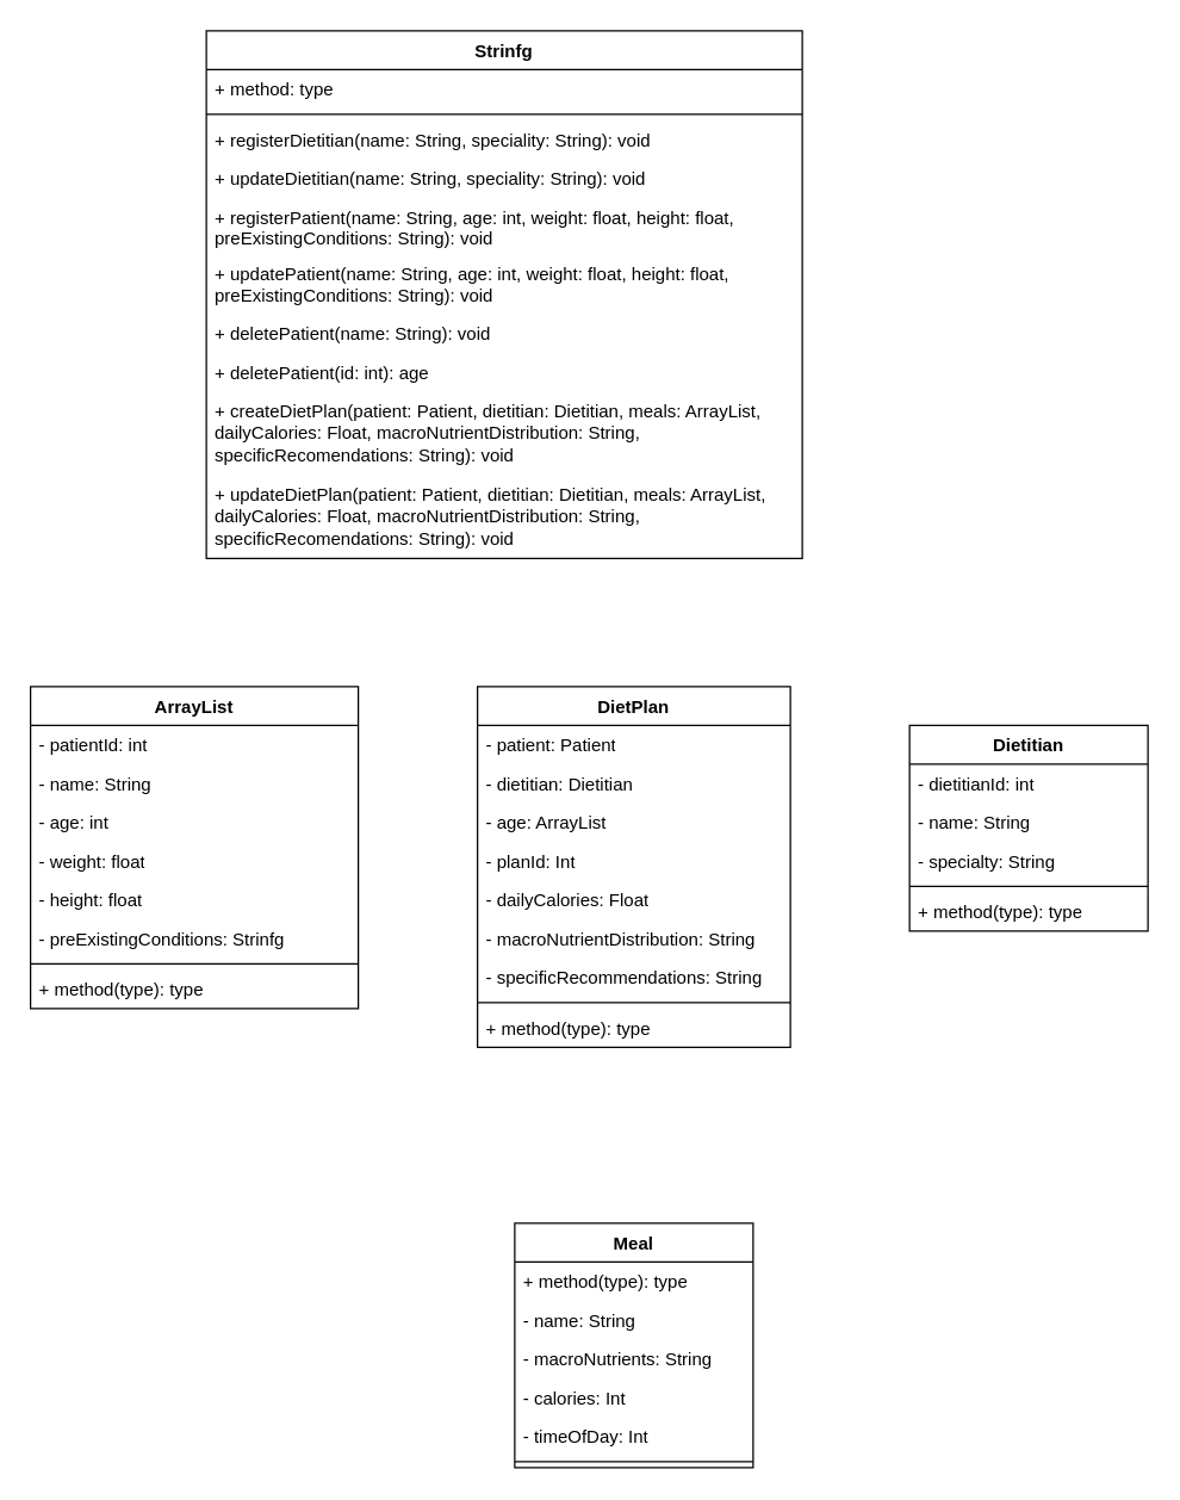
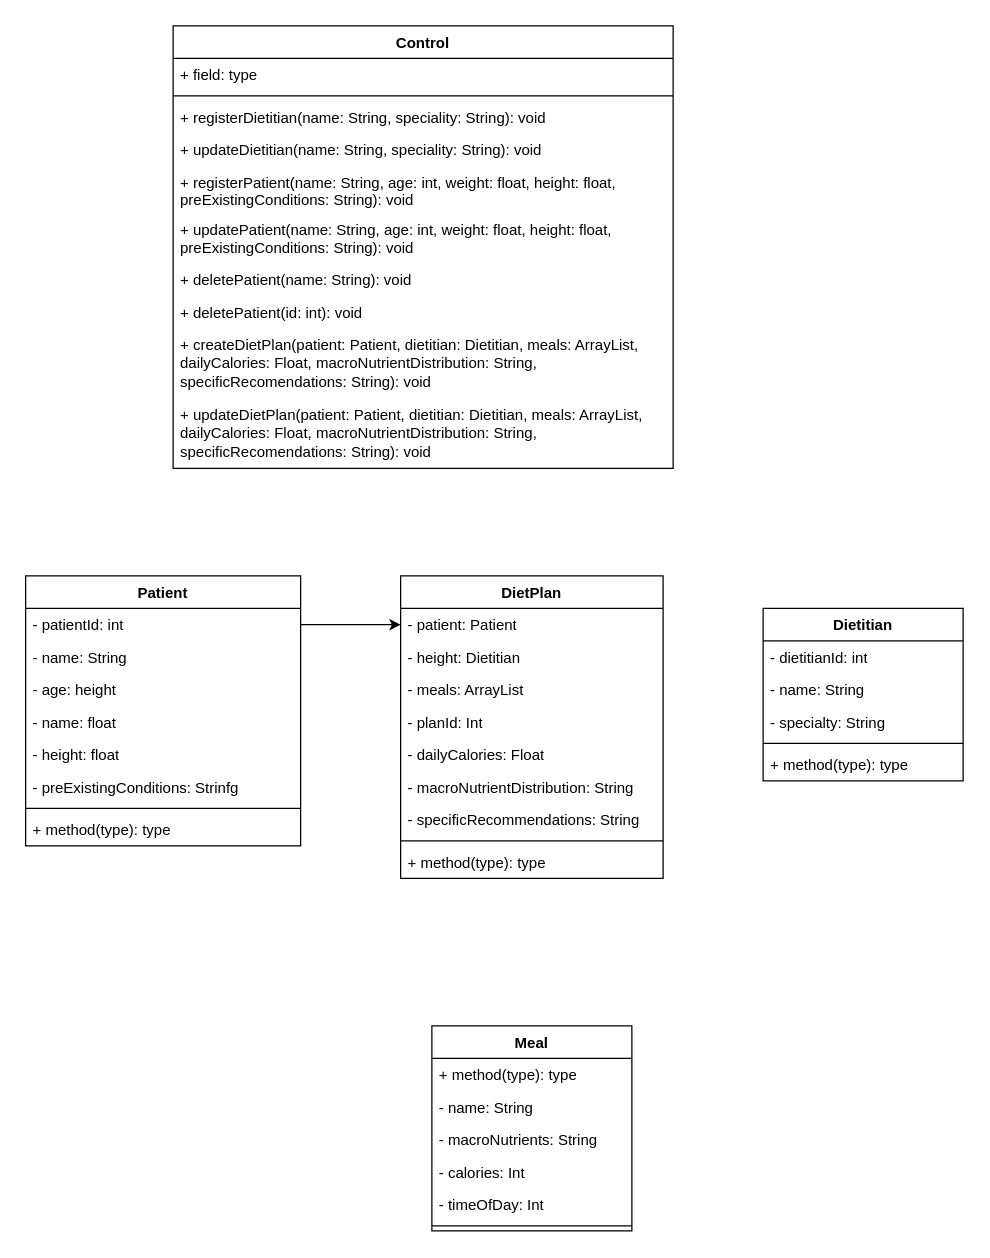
  <mxCell id="0" />
  <mxCell id="1" parent="0" />
- <mxCell id="2" value="ArrayList" style="swimlane;fontStyle=1;align=center;verticalAlign=top;childLayout=stackLayout;horizontal=1;startSize=26;horizontalStack=0;resizeParent=1;resizeParentMax=0;resizeLast=0;collapsible=1;marginBottom=0;whiteSpace=wrap;html=1;" parent="1" vertex="1"><mxGeometry x="20" y="460" width="220" height="216" as="geometry" /></mxCell>
+ <mxCell id="2" value="Patient" style="swimlane;fontStyle=1;align=center;verticalAlign=top;childLayout=stackLayout;horizontal=1;startSize=26;horizontalStack=0;resizeParent=1;resizeParentMax=0;resizeLast=0;collapsible=1;marginBottom=0;whiteSpace=wrap;html=1;" parent="1" vertex="1"><mxGeometry x="20" y="460" width="220" height="216" as="geometry" /></mxCell>
  <mxCell id="3" value="- patientId: int" style="text;strokeColor=none;fillColor=none;align=left;verticalAlign=top;spacingLeft=4;spacingRight=4;overflow=hidden;rotatable=0;points=[[0,0.5],[1,0.5]];portConstraint=eastwest;whiteSpace=wrap;html=1;" parent="2" vertex="1"><mxGeometry y="26" width="220" height="26" as="geometry" /></mxCell>
  <mxCell id="4" value="- name: String" style="text;strokeColor=none;fillColor=none;align=left;verticalAlign=top;spacingLeft=4;spacingRight=4;overflow=hidden;rotatable=0;points=[[0,0.5],[1,0.5]];portConstraint=eastwest;whiteSpace=wrap;html=1;" parent="2" vertex="1"><mxGeometry y="52" width="220" height="26" as="geometry" /></mxCell>
- <mxCell id="5" value="- age: int" style="text;strokeColor=none;fillColor=none;align=left;verticalAlign=top;spacingLeft=4;spacingRight=4;overflow=hidden;rotatable=0;points=[[0,0.5],[1,0.5]];portConstraint=eastwest;whiteSpace=wrap;html=1;" parent="2" vertex="1"><mxGeometry y="78" width="220" height="26" as="geometry" /></mxCell>
- <mxCell id="6" value="- weight: float" style="text;strokeColor=none;fillColor=none;align=left;verticalAlign=top;spacingLeft=4;spacingRight=4;overflow=hidden;rotatable=0;points=[[0,0.5],[1,0.5]];portConstraint=eastwest;whiteSpace=wrap;html=1;" parent="2" vertex="1"><mxGeometry y="104" width="220" height="26" as="geometry" /></mxCell>
+ <mxCell id="5" value="- age: height" style="text;strokeColor=none;fillColor=none;align=left;verticalAlign=top;spacingLeft=4;spacingRight=4;overflow=hidden;rotatable=0;points=[[0,0.5],[1,0.5]];portConstraint=eastwest;whiteSpace=wrap;html=1;" parent="2" vertex="1"><mxGeometry y="78" width="220" height="26" as="geometry" /></mxCell>
+ <mxCell id="6" value="- name: float" style="text;strokeColor=none;fillColor=none;align=left;verticalAlign=top;spacingLeft=4;spacingRight=4;overflow=hidden;rotatable=0;points=[[0,0.5],[1,0.5]];portConstraint=eastwest;whiteSpace=wrap;html=1;" parent="2" vertex="1"><mxGeometry y="104" width="220" height="26" as="geometry" /></mxCell>
  <mxCell id="7" value="- height: float" style="text;strokeColor=none;fillColor=none;align=left;verticalAlign=top;spacingLeft=4;spacingRight=4;overflow=hidden;rotatable=0;points=[[0,0.5],[1,0.5]];portConstraint=eastwest;whiteSpace=wrap;html=1;" parent="2" vertex="1"><mxGeometry y="130" width="220" height="26" as="geometry" /></mxCell>
  <mxCell id="8" value="- preExistingConditions: Strinfg" style="text;strokeColor=none;fillColor=none;align=left;verticalAlign=top;spacingLeft=4;spacingRight=4;overflow=hidden;rotatable=0;points=[[0,0.5],[1,0.5]];portConstraint=eastwest;whiteSpace=wrap;html=1;" parent="2" vertex="1"><mxGeometry y="156" width="220" height="26" as="geometry" /></mxCell>
  <mxCell id="9" value="" style="line;strokeWidth=1;fillColor=none;align=left;verticalAlign=middle;spacingTop=-1;spacingLeft=3;spacingRight=3;rotatable=0;labelPosition=right;points=[];portConstraint=eastwest;strokeColor=inherit;" parent="2" vertex="1"><mxGeometry y="182" width="220" height="8" as="geometry" /></mxCell>
  <mxCell id="10" value="+ method(type): type" style="text;strokeColor=none;fillColor=none;align=left;verticalAlign=top;spacingLeft=4;spacingRight=4;overflow=hidden;rotatable=0;points=[[0,0.5],[1,0.5]];portConstraint=eastwest;whiteSpace=wrap;html=1;" parent="2" vertex="1"><mxGeometry y="190" width="220" height="26" as="geometry" /></mxCell>
  <mxCell id="11" value="Dietitian" style="swimlane;fontStyle=1;align=center;verticalAlign=top;childLayout=stackLayout;horizontal=1;startSize=26;horizontalStack=0;resizeParent=1;resizeParentMax=0;resizeLast=0;collapsible=1;marginBottom=0;whiteSpace=wrap;html=1;" parent="1" vertex="1"><mxGeometry x="610" y="486" width="160" height="138" as="geometry" /></mxCell>
  <mxCell id="12" value="- dietitianId: int" style="text;strokeColor=none;fillColor=none;align=left;verticalAlign=top;spacingLeft=4;spacingRight=4;overflow=hidden;rotatable=0;points=[[0,0.5],[1,0.5]];portConstraint=eastwest;whiteSpace=wrap;html=1;" parent="11" vertex="1"><mxGeometry y="26" width="160" height="26" as="geometry" /></mxCell>
  <mxCell id="13" value="- name: String" style="text;strokeColor=none;fillColor=none;align=left;verticalAlign=top;spacingLeft=4;spacingRight=4;overflow=hidden;rotatable=0;points=[[0,0.5],[1,0.5]];portConstraint=eastwest;whiteSpace=wrap;html=1;" parent="11" vertex="1"><mxGeometry y="52" width="160" height="26" as="geometry" /></mxCell>
  <mxCell id="14" value="- specialty: String" style="text;strokeColor=none;fillColor=none;align=left;verticalAlign=top;spacingLeft=4;spacingRight=4;overflow=hidden;rotatable=0;points=[[0,0.5],[1,0.5]];portConstraint=eastwest;whiteSpace=wrap;html=1;" parent="11" vertex="1"><mxGeometry y="78" width="160" height="26" as="geometry" /></mxCell>
  <mxCell id="15" value="" style="line;strokeWidth=1;fillColor=none;align=left;verticalAlign=middle;spacingTop=-1;spacingLeft=3;spacingRight=3;rotatable=0;labelPosition=right;points=[];portConstraint=eastwest;strokeColor=inherit;" parent="11" vertex="1"><mxGeometry y="104" width="160" height="8" as="geometry" /></mxCell>
  <mxCell id="16" value="+ method(type): type" style="text;strokeColor=none;fillColor=none;align=left;verticalAlign=top;spacingLeft=4;spacingRight=4;overflow=hidden;rotatable=0;points=[[0,0.5],[1,0.5]];portConstraint=eastwest;whiteSpace=wrap;html=1;" parent="11" vertex="1"><mxGeometry y="112" width="160" height="26" as="geometry" /></mxCell>
  <mxCell id="17" value="DietPlan" style="swimlane;fontStyle=1;align=center;verticalAlign=top;childLayout=stackLayout;horizontal=1;startSize=26;horizontalStack=0;resizeParent=1;resizeParentMax=0;resizeLast=0;collapsible=1;marginBottom=0;whiteSpace=wrap;html=1;" parent="1" vertex="1"><mxGeometry x="320" y="460" width="210" height="242" as="geometry" /></mxCell>
  <mxCell id="18" value="- patient: Patient" style="text;strokeColor=none;fillColor=none;align=left;verticalAlign=top;spacingLeft=4;spacingRight=4;overflow=hidden;rotatable=0;points=[[0,0.5],[1,0.5]];portConstraint=eastwest;whiteSpace=wrap;html=1;" parent="17" vertex="1"><mxGeometry y="26" width="210" height="26" as="geometry" /></mxCell>
- <mxCell id="19" value="- dietitian: Dietitian" style="text;strokeColor=none;fillColor=none;align=left;verticalAlign=top;spacingLeft=4;spacingRight=4;overflow=hidden;rotatable=0;points=[[0,0.5],[1,0.5]];portConstraint=eastwest;whiteSpace=wrap;html=1;" parent="17" vertex="1"><mxGeometry y="52" width="210" height="26" as="geometry" /></mxCell>
- <mxCell id="20" value="- age: ArrayList" style="text;strokeColor=none;fillColor=none;align=left;verticalAlign=top;spacingLeft=4;spacingRight=4;overflow=hidden;rotatable=0;points=[[0,0.5],[1,0.5]];portConstraint=eastwest;whiteSpace=wrap;html=1;" parent="17" vertex="1"><mxGeometry y="78" width="210" height="26" as="geometry" /></mxCell>
+ <mxCell id="19" value="- height: Dietitian" style="text;strokeColor=none;fillColor=none;align=left;verticalAlign=top;spacingLeft=4;spacingRight=4;overflow=hidden;rotatable=0;points=[[0,0.5],[1,0.5]];portConstraint=eastwest;whiteSpace=wrap;html=1;" parent="17" vertex="1"><mxGeometry y="52" width="210" height="26" as="geometry" /></mxCell>
+ <mxCell id="20" value="- meals: ArrayList" style="text;strokeColor=none;fillColor=none;align=left;verticalAlign=top;spacingLeft=4;spacingRight=4;overflow=hidden;rotatable=0;points=[[0,0.5],[1,0.5]];portConstraint=eastwest;whiteSpace=wrap;html=1;" parent="17" vertex="1"><mxGeometry y="78" width="210" height="26" as="geometry" /></mxCell>
  <mxCell id="21" value="- planId: Int" style="text;strokeColor=none;fillColor=none;align=left;verticalAlign=top;spacingLeft=4;spacingRight=4;overflow=hidden;rotatable=0;points=[[0,0.5],[1,0.5]];portConstraint=eastwest;whiteSpace=wrap;html=1;" parent="17" vertex="1"><mxGeometry y="104" width="210" height="26" as="geometry" /></mxCell>
  <mxCell id="22" value="- dailyCalories: Float" style="text;strokeColor=none;fillColor=none;align=left;verticalAlign=top;spacingLeft=4;spacingRight=4;overflow=hidden;rotatable=0;points=[[0,0.5],[1,0.5]];portConstraint=eastwest;whiteSpace=wrap;html=1;" parent="17" vertex="1"><mxGeometry y="130" width="210" height="26" as="geometry" /></mxCell>
  <mxCell id="23" value="- macroNutrientDistribution: String" style="text;strokeColor=none;fillColor=none;align=left;verticalAlign=top;spacingLeft=4;spacingRight=4;overflow=hidden;rotatable=0;points=[[0,0.5],[1,0.5]];portConstraint=eastwest;whiteSpace=wrap;html=1;" parent="17" vertex="1"><mxGeometry y="156" width="210" height="26" as="geometry" /></mxCell>
  <mxCell id="24" value="- specificRecommendations: String" style="text;strokeColor=none;fillColor=none;align=left;verticalAlign=top;spacingLeft=4;spacingRight=4;overflow=hidden;rotatable=0;points=[[0,0.5],[1,0.5]];portConstraint=eastwest;whiteSpace=wrap;html=1;" parent="17" vertex="1"><mxGeometry y="182" width="210" height="26" as="geometry" /></mxCell>
  <mxCell id="25" value="" style="line;strokeWidth=1;fillColor=none;align=left;verticalAlign=middle;spacingTop=-1;spacingLeft=3;spacingRight=3;rotatable=0;labelPosition=right;points=[];portConstraint=eastwest;strokeColor=inherit;" parent="17" vertex="1"><mxGeometry y="208" width="210" height="8" as="geometry" /></mxCell>
  <mxCell id="26" value="+ method(type): type" style="text;strokeColor=none;fillColor=none;align=left;verticalAlign=top;spacingLeft=4;spacingRight=4;overflow=hidden;rotatable=0;points=[[0,0.5],[1,0.5]];portConstraint=eastwest;whiteSpace=wrap;html=1;" parent="17" vertex="1"><mxGeometry y="216" width="210" height="26" as="geometry" /></mxCell>
+ <mxCell id="27" style="edgeStyle=orthogonalEdgeStyle;rounded=0;orthogonalLoop=1;jettySize=auto;html=1;" parent="1" source="3" target="18" edge="1"><mxGeometry relative="1" as="geometry" /></mxCell>
  <mxCell id="28" value="Meal" style="swimlane;fontStyle=1;align=center;verticalAlign=top;childLayout=stackLayout;horizontal=1;startSize=26;horizontalStack=0;resizeParent=1;resizeParentMax=0;resizeLast=0;collapsible=1;marginBottom=0;whiteSpace=wrap;html=1;" parent="1" vertex="1"><mxGeometry x="345" y="820" width="160" height="164" as="geometry" /></mxCell>
  <mxCell id="29" value="+ method(type): type" style="text;strokeColor=none;fillColor=none;align=left;verticalAlign=top;spacingLeft=4;spacingRight=4;overflow=hidden;rotatable=0;points=[[0,0.5],[1,0.5]];portConstraint=eastwest;whiteSpace=wrap;html=1;" parent="28" vertex="1"><mxGeometry y="26" width="160" height="26" as="geometry" /></mxCell>
  <mxCell id="30" value="- name: String" style="text;strokeColor=none;fillColor=none;align=left;verticalAlign=top;spacingLeft=4;spacingRight=4;overflow=hidden;rotatable=0;points=[[0,0.5],[1,0.5]];portConstraint=eastwest;whiteSpace=wrap;html=1;" parent="28" vertex="1"><mxGeometry y="52" width="160" height="26" as="geometry" /></mxCell>
  <mxCell id="31" value="- macroNutrients: String" style="text;strokeColor=none;fillColor=none;align=left;verticalAlign=top;spacingLeft=4;spacingRight=4;overflow=hidden;rotatable=0;points=[[0,0.5],[1,0.5]];portConstraint=eastwest;whiteSpace=wrap;html=1;" parent="28" vertex="1"><mxGeometry y="78" width="160" height="26" as="geometry" /></mxCell>
  <mxCell id="32" value="- calories: Int" style="text;strokeColor=none;fillColor=none;align=left;verticalAlign=top;spacingLeft=4;spacingRight=4;overflow=hidden;rotatable=0;points=[[0,0.5],[1,0.5]];portConstraint=eastwest;whiteSpace=wrap;html=1;" parent="28" vertex="1"><mxGeometry y="104" width="160" height="26" as="geometry" /></mxCell>
  <mxCell id="33" value="- timeOfDay: Int" style="text;strokeColor=none;fillColor=none;align=left;verticalAlign=top;spacingLeft=4;spacingRight=4;overflow=hidden;rotatable=0;points=[[0,0.5],[1,0.5]];portConstraint=eastwest;whiteSpace=wrap;html=1;" parent="28" vertex="1"><mxGeometry y="130" width="160" height="26" as="geometry" /></mxCell>
  <mxCell id="34" value="" style="line;strokeWidth=1;fillColor=none;align=left;verticalAlign=middle;spacingTop=-1;spacingLeft=3;spacingRight=3;rotatable=0;labelPosition=right;points=[];portConstraint=eastwest;strokeColor=inherit;" parent="28" vertex="1"><mxGeometry y="156" width="160" height="8" as="geometry" /></mxCell>
- <mxCell id="35" value="Strinfg" style="swimlane;fontStyle=1;align=center;verticalAlign=top;childLayout=stackLayout;horizontal=1;startSize=26;horizontalStack=0;resizeParent=1;resizeParentMax=0;resizeLast=0;collapsible=1;marginBottom=0;whiteSpace=wrap;html=1;" parent="1" vertex="1"><mxGeometry x="138" y="20" width="400" height="354" as="geometry" /></mxCell>
- <mxCell id="36" value="+ method: type" style="text;strokeColor=none;fillColor=none;align=left;verticalAlign=top;spacingLeft=4;spacingRight=4;overflow=hidden;rotatable=0;points=[[0,0.5],[1,0.5]];portConstraint=eastwest;whiteSpace=wrap;html=1;" parent="35" vertex="1"><mxGeometry y="26" width="400" height="26" as="geometry" /></mxCell>
+ <mxCell id="35" value="Control" style="swimlane;fontStyle=1;align=center;verticalAlign=top;childLayout=stackLayout;horizontal=1;startSize=26;horizontalStack=0;resizeParent=1;resizeParentMax=0;resizeLast=0;collapsible=1;marginBottom=0;whiteSpace=wrap;html=1;" parent="1" vertex="1"><mxGeometry x="138" y="20" width="400" height="354" as="geometry" /></mxCell>
+ <mxCell id="36" value="+ field: type" style="text;strokeColor=none;fillColor=none;align=left;verticalAlign=top;spacingLeft=4;spacingRight=4;overflow=hidden;rotatable=0;points=[[0,0.5],[1,0.5]];portConstraint=eastwest;whiteSpace=wrap;html=1;" parent="35" vertex="1"><mxGeometry y="26" width="400" height="26" as="geometry" /></mxCell>
  <mxCell id="37" value="" style="line;strokeWidth=1;fillColor=none;align=left;verticalAlign=middle;spacingTop=-1;spacingLeft=3;spacingRight=3;rotatable=0;labelPosition=right;points=[];portConstraint=eastwest;strokeColor=inherit;" parent="35" vertex="1"><mxGeometry y="52" width="400" height="8" as="geometry" /></mxCell>
  <mxCell id="38" value="+ registerDietitian(name: String, speciality: String): void" style="text;strokeColor=none;fillColor=none;align=left;verticalAlign=top;spacingLeft=4;spacingRight=4;overflow=hidden;rotatable=0;points=[[0,0.5],[1,0.5]];portConstraint=eastwest;whiteSpace=wrap;html=1;" parent="35" vertex="1"><mxGeometry y="60" width="400" height="26" as="geometry" /></mxCell>
  <mxCell id="39" value="+ updateDietitian(name: String, speciality: String): void" style="text;strokeColor=none;fillColor=none;align=left;verticalAlign=top;spacingLeft=4;spacingRight=4;overflow=hidden;rotatable=0;points=[[0,0.5],[1,0.5]];portConstraint=eastwest;whiteSpace=wrap;html=1;" vertex="1" parent="35"><mxGeometry y="86" width="400" height="26" as="geometry" /></mxCell>
  <mxCell id="40" value="+ registerPatient(name: String, age: int, weight: float, height: float, preExistingConditions: String): void" style="text;strokeColor=none;fillColor=none;align=left;verticalAlign=top;spacingLeft=4;spacingRight=4;overflow=hidden;rotatable=0;points=[[0,0.5],[1,0.5]];portConstraint=eastwest;whiteSpace=wrap;html=1;" vertex="1" parent="35"><mxGeometry y="112" width="400" height="38" as="geometry" /></mxCell>
  <mxCell id="41" value="+ updatePatient(name: String, age: int, weight: float, height: float, preExistingConditions: String): void" style="text;strokeColor=none;fillColor=none;align=left;verticalAlign=top;spacingLeft=4;spacingRight=4;overflow=hidden;rotatable=0;points=[[0,0.5],[1,0.5]];portConstraint=eastwest;whiteSpace=wrap;html=1;" vertex="1" parent="35"><mxGeometry y="150" width="400" height="40" as="geometry" /></mxCell>
  <mxCell id="42" value="+ deletePatient(name: String): void" style="text;strokeColor=none;fillColor=none;align=left;verticalAlign=top;spacingLeft=4;spacingRight=4;overflow=hidden;rotatable=0;points=[[0,0.5],[1,0.5]];portConstraint=eastwest;whiteSpace=wrap;html=1;" vertex="1" parent="35"><mxGeometry y="190" width="400" height="26" as="geometry" /></mxCell>
- <mxCell id="43" value="+ deletePatient(id: int): age" style="text;strokeColor=none;fillColor=none;align=left;verticalAlign=top;spacingLeft=4;spacingRight=4;overflow=hidden;rotatable=0;points=[[0,0.5],[1,0.5]];portConstraint=eastwest;whiteSpace=wrap;html=1;" vertex="1" parent="35"><mxGeometry y="216" width="400" height="26" as="geometry" /></mxCell>
+ <mxCell id="43" value="+ deletePatient(id: int): void" style="text;strokeColor=none;fillColor=none;align=left;verticalAlign=top;spacingLeft=4;spacingRight=4;overflow=hidden;rotatable=0;points=[[0,0.5],[1,0.5]];portConstraint=eastwest;whiteSpace=wrap;html=1;" vertex="1" parent="35"><mxGeometry y="216" width="400" height="26" as="geometry" /></mxCell>
  <mxCell id="44" value="+ createDietPlan(patient: Patient, dietitian: Dietitian, meals: ArrayList, dailyCalories: Float, macroNutrientDistribution: String, specificRecomendations: String): void" style="text;strokeColor=none;fillColor=none;align=left;verticalAlign=top;spacingLeft=4;spacingRight=4;overflow=hidden;rotatable=0;points=[[0,0.5],[1,0.5]];portConstraint=eastwest;whiteSpace=wrap;html=1;" vertex="1" parent="35"><mxGeometry y="242" width="400" height="56" as="geometry" /></mxCell>
  <mxCell id="45" value="+ updateDietPlan(patient: Patient, dietitian: Dietitian, meals: ArrayList, dailyCalories: Float, macroNutrientDistribution: String, specificRecomendations: String): void" style="text;strokeColor=none;fillColor=none;align=left;verticalAlign=top;spacingLeft=4;spacingRight=4;overflow=hidden;rotatable=0;points=[[0,0.5],[1,0.5]];portConstraint=eastwest;whiteSpace=wrap;html=1;" vertex="1" parent="35"><mxGeometry y="298" width="400" height="56" as="geometry" /></mxCell>
